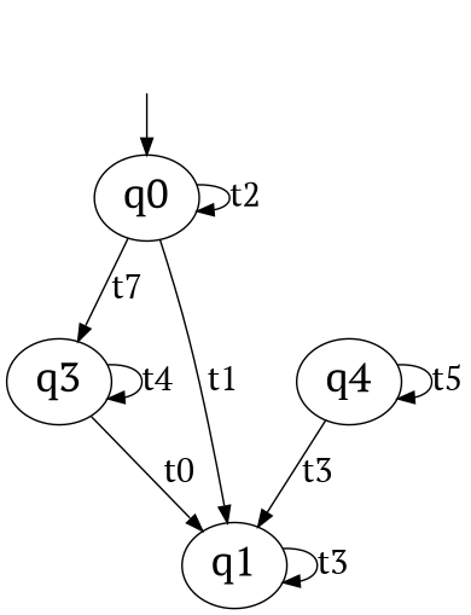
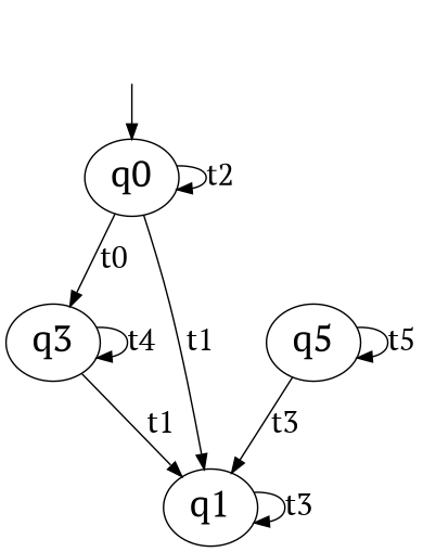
  digraph {
    fontname="PT Serif"
    labeljust=l
    nojustify=true
    rankdir=TB
    node [fontname="PT Serif" fontsize=25]
    edge [fontname="PT Serif" fontsize=20]
    H0 [style=invis width=0]
    q0
    q3
    q1
-   q4
+   q4 [label=q5]
    H0 -> q0
    q0 -> q0 [label=t2]
-   q0 -> q3 [label=t7]
+   q0 -> q3 [label=t0]
    q0 -> q1 [label=t1]
    q3 -> q3 [label=t4]
-   q3 -> q1 [label=t0]
+   q3 -> q1 [label=t1]
    q1 -> q1 [label=t3]
    q4 -> q1 [label=t3]
    q4 -> q4 [label=t5]
  }
